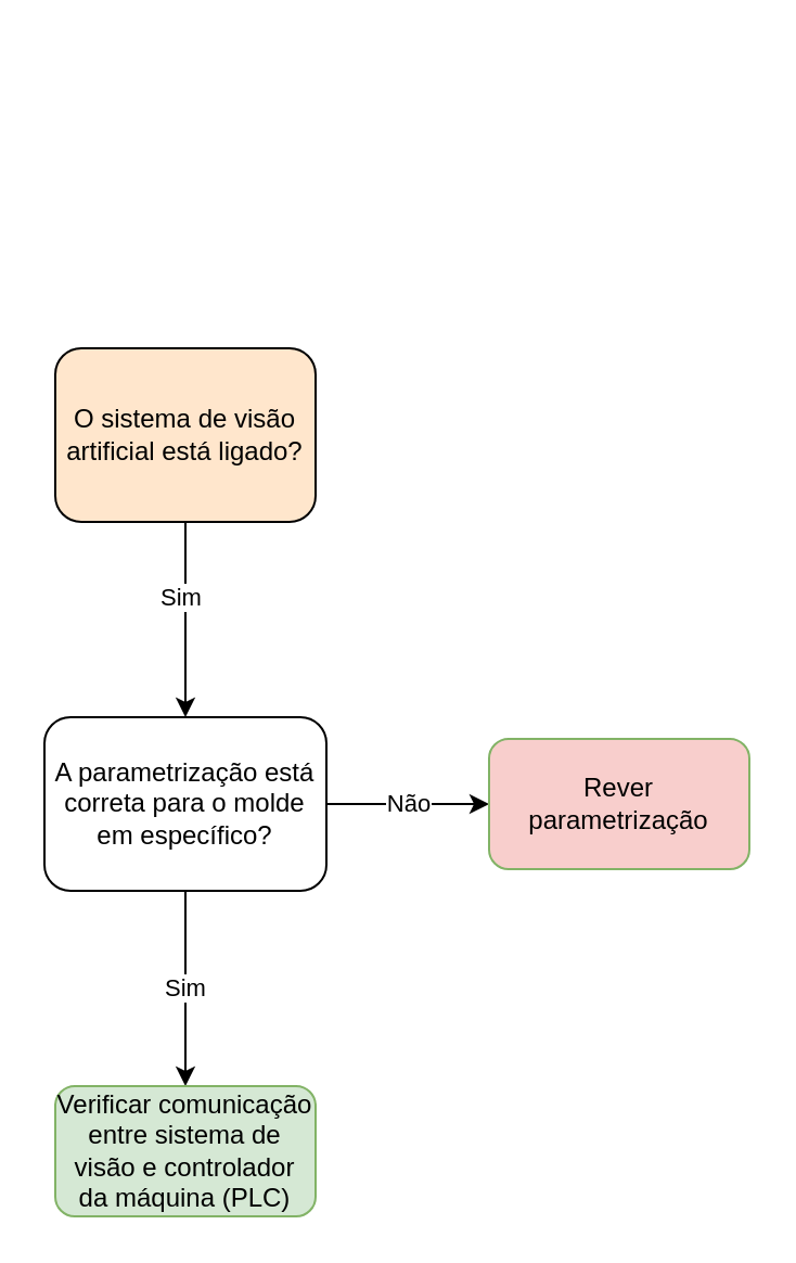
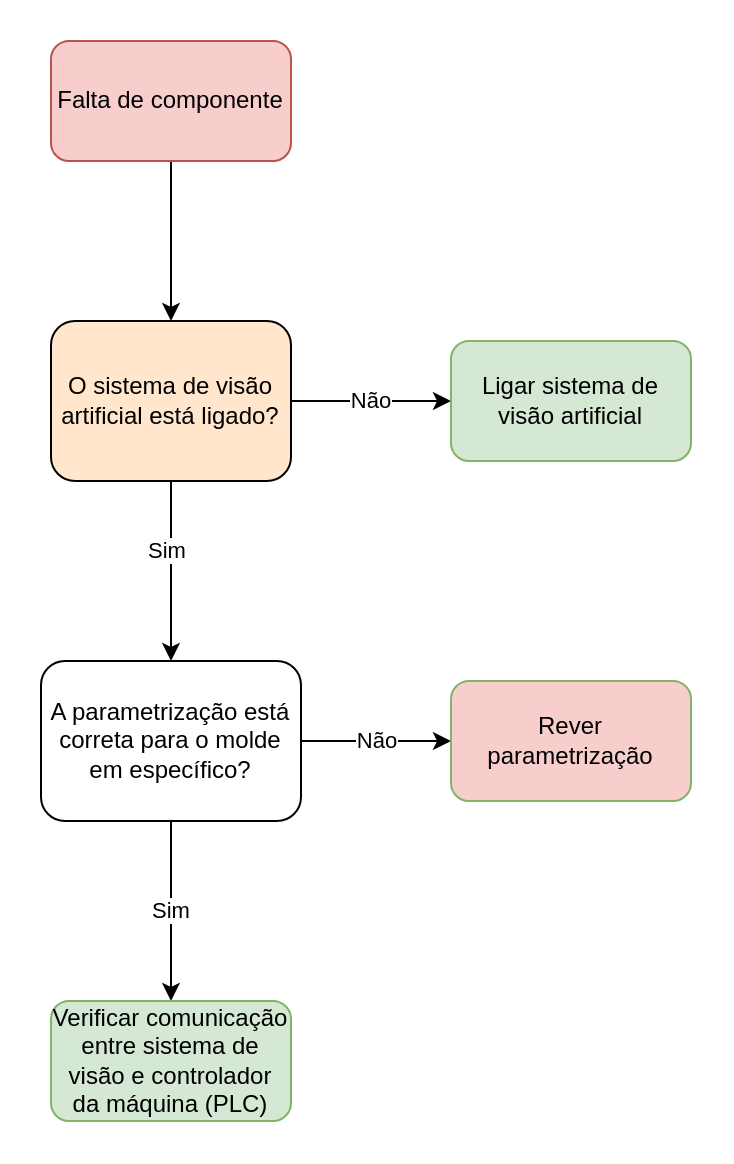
  <mxCell id="0" />
  <mxCell id="1" parent="0" />
+ <mxCell id="2" value="" style="edgeStyle=orthogonalEdgeStyle;rounded=0;orthogonalLoop=1;jettySize=auto;html=1;" parent="1" source="3" target="7" edge="1"><mxGeometry relative="1" as="geometry" /></mxCell>
+ <mxCell id="3" value="Falta de componente" style="rounded=1;whiteSpace=wrap;html=1;fillColor=#f8cecc;strokeColor=#b85450;" parent="1" vertex="1"><mxGeometry x="25" y="20" width="120" height="60" as="geometry" /></mxCell>
+ <mxCell id="4" value="Não" style="edgeStyle=orthogonalEdgeStyle;rounded=0;orthogonalLoop=1;jettySize=auto;html=1;fontColor=#000000;" parent="1" source="7" target="8" edge="1"><mxGeometry relative="1" as="geometry" /></mxCell>
  <mxCell id="5" value="" style="edgeStyle=orthogonalEdgeStyle;rounded=0;orthogonalLoop=1;jettySize=auto;html=1;fontColor=#000000;" parent="1" source="7" target="11" edge="1"><mxGeometry relative="1" as="geometry" /></mxCell>
  <mxCell id="6" value="Sim" style="edgeLabel;html=1;align=center;verticalAlign=middle;resizable=0;points=[];fontColor=#000000;" parent="5" vertex="1" connectable="0"><mxGeometry x="-0.244" y="-3" relative="1" as="geometry"><mxPoint as="offset" /></mxGeometry></mxCell>
  <mxCell id="7" value="O sistema de visão artificial está ligado?" style="whiteSpace=wrap;html=1;rounded=1;fillColor=#ffe6cc;" parent="1" vertex="1"><mxGeometry x="25" y="160" width="120" height="80" as="geometry" /></mxCell>
+ <mxCell id="8" value="Ligar sistema de visão artificial" style="whiteSpace=wrap;html=1;rounded=1;fillColor=#d5e8d4;strokeColor=#82b366;" parent="1" vertex="1"><mxGeometry x="225" y="170" width="120" height="60" as="geometry" /></mxCell>
  <mxCell id="9" value="Não" style="edgeStyle=orthogonalEdgeStyle;rounded=0;orthogonalLoop=1;jettySize=auto;html=1;" edge="1" parent="1" source="11" target="12"><mxGeometry relative="1" as="geometry"><Array as="points"><mxPoint x="195" y="370" /><mxPoint x="195" y="370" /></Array></mxGeometry></mxCell>
  <mxCell id="10" value="Sim" style="edgeStyle=orthogonalEdgeStyle;rounded=0;orthogonalLoop=1;jettySize=auto;html=1;" edge="1" parent="1" source="11" target="13"><mxGeometry relative="1" as="geometry" /></mxCell>
  <mxCell id="11" value="A parametrização está correta para o molde em específico?" style="whiteSpace=wrap;html=1;rounded=1;" parent="1" vertex="1"><mxGeometry x="20" y="330" width="130" height="80" as="geometry" /></mxCell>
  <mxCell id="12" value="Rever parametrização" style="whiteSpace=wrap;html=1;rounded=1;fillColor=#f8cecc;strokeColor=#82b366;" vertex="1" parent="1"><mxGeometry x="225" y="340" width="120" height="60" as="geometry" /></mxCell>
  <mxCell id="13" value="Verificar comunicação entre sistema de visão e controlador da máquina (PLC)" style="whiteSpace=wrap;html=1;rounded=1;fillColor=#d5e8d4;strokeColor=#82b366;" vertex="1" parent="1"><mxGeometry x="25" y="500" width="120" height="60" as="geometry" /></mxCell>
